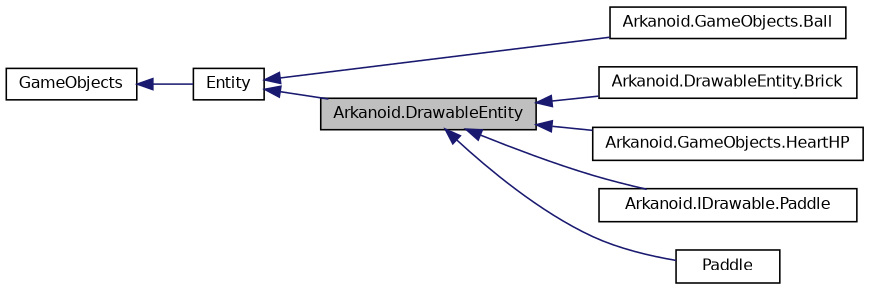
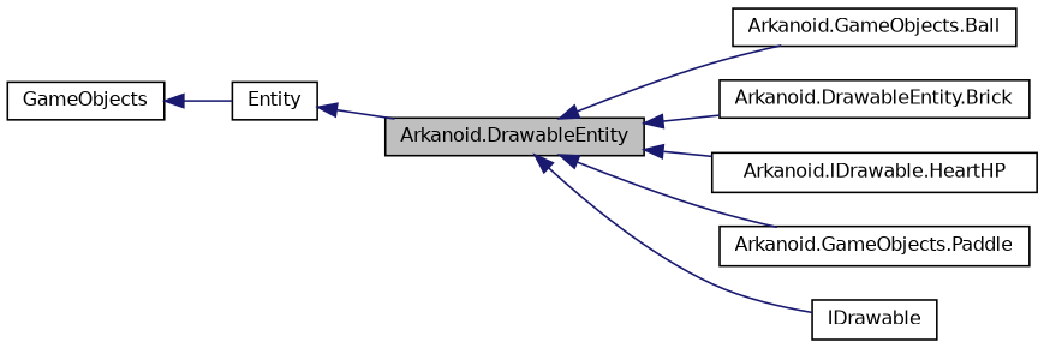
  digraph {
    rankdir=LR
    node [color=black fillcolor=white fontname=Helvetica fontsize=10 shape=record style=filled]
    edge [color=midnightblue dir=back fontname=Helvetica fontsize=10 labelfontname=Helvetica labelfontsize=10 style=solid]
    n1 [fillcolor=grey75 fontcolor=black height=0.2 label="Arkanoid.DrawableEntity" width=0.4]
    n2 [height=0.2 label="Arkanoid.GameObjects.Ball" width=0.4]
    n3 [height=0.2 label="Arkanoid.DrawableEntity.Brick" width=0.4]
-   n4 [height=0.2 label="Arkanoid.GameObjects.HeartHP" width=0.4]
-   n5 [height=0.2 label="Arkanoid.IDrawable.Paddle" width=0.4]
-   n6 [height=0.2 label=Paddle width=0.4]
+   n4 [height=0.2 label="Arkanoid.IDrawable.HeartHP" width=0.4]
+   n5 [height=0.2 label="Arkanoid.GameObjects.Paddle" width=0.4]
+   n6 [height=0.2 label=IDrawable width=0.4]
    n7 [height=0.2 label=Entity width=0.4]
    n8 [height=0.2 label=GameObjects width=0.4]
-   n7 -> n2
+   n1 -> n2
    n1 -> n3
    n1 -> n4
    n1 -> n5
    n1 -> n6
    n7 -> n1
    n8 -> n7
  }
